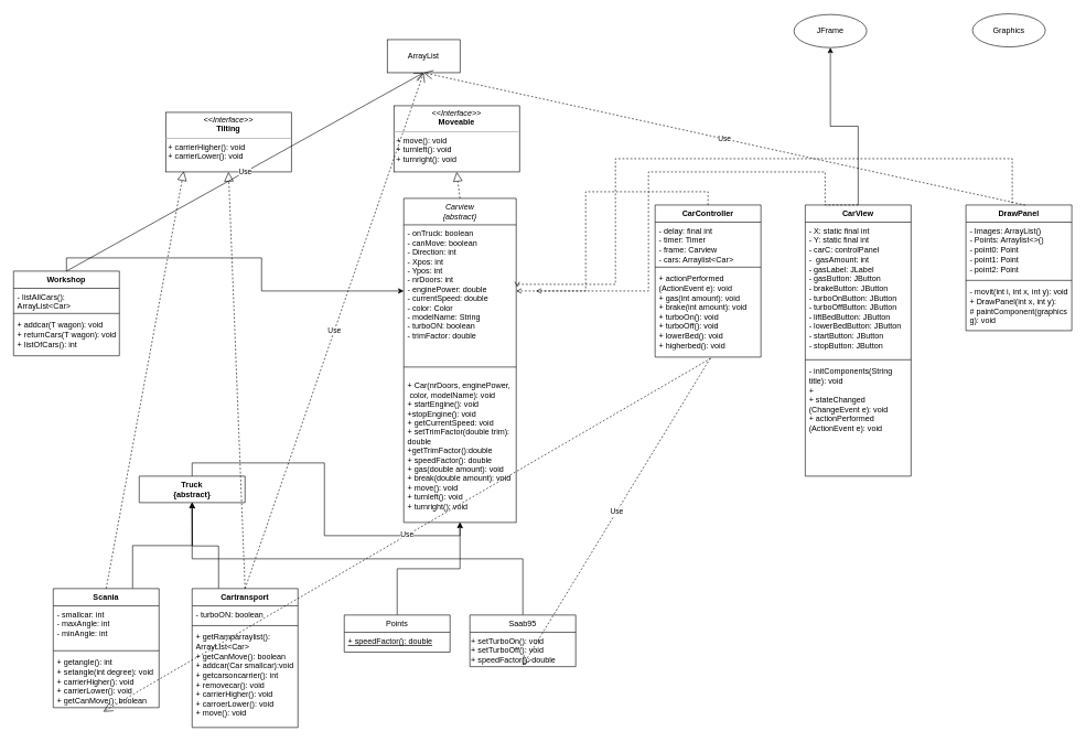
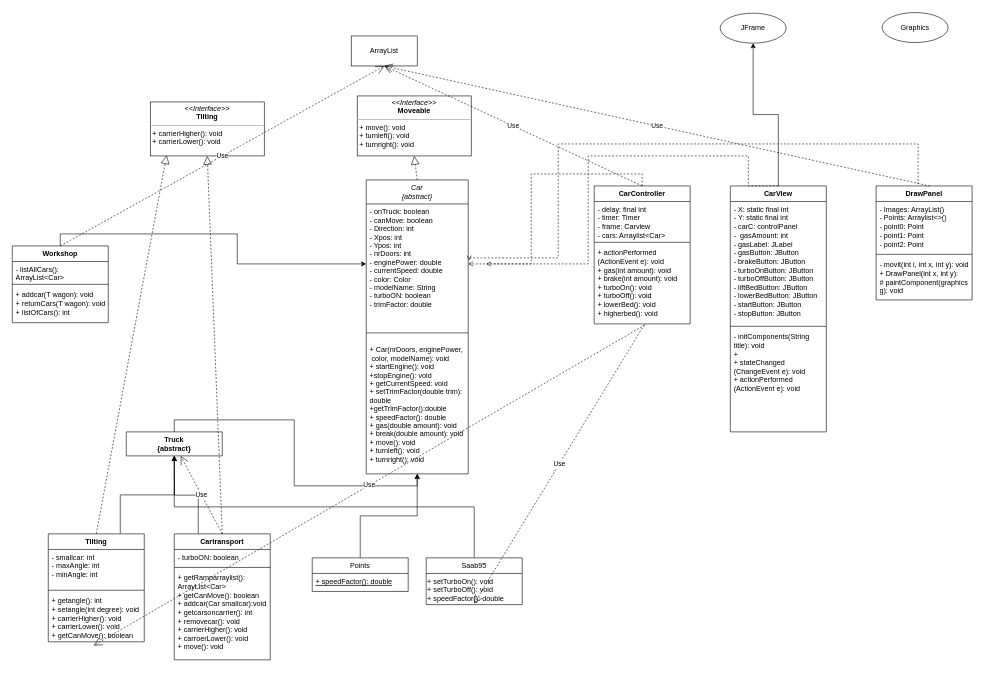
  <mxCell id="0" />
  <mxCell id="1" parent="0" />
- <mxCell id="2" value="Carview&#10;{abstract}" style="swimlane;fontStyle=2;align=center;verticalAlign=top;childLayout=stackLayout;horizontal=1;startSize=40;horizontalStack=0;resizeParent=1;resizeLast=0;collapsible=1;marginBottom=0;rounded=0;shadow=0;strokeWidth=1;" vertex="1" parent="1"><mxGeometry x="610" y="299" width="170" height="490" as="geometry"><mxRectangle x="230" y="140" width="160" height="26" as="alternateBounds" /></mxGeometry></mxCell>
+ <mxCell id="2" value="Car&#10;{abstract}" style="swimlane;fontStyle=2;align=center;verticalAlign=top;childLayout=stackLayout;horizontal=1;startSize=40;horizontalStack=0;resizeParent=1;resizeLast=0;collapsible=1;marginBottom=0;rounded=0;shadow=0;strokeWidth=1;" vertex="1" parent="1"><mxGeometry x="610" y="299" width="170" height="490" as="geometry"><mxRectangle x="230" y="140" width="160" height="26" as="alternateBounds" /></mxGeometry></mxCell>
  <mxCell id="3" value="- onTruck: boolean&#10;- canMove: boolean&#10;- Direction: int&#10;- Xpos: int &#10;- Ypos: int&#10;- nrDoors: int&#10;- enginePower: double&#10;- currentSpeed: double&#10;- color: Color&#10;- modelName: String&#10;- turboON: boolean&#10;- trimFactor: double&#10;&#10;&#10;" style="text;align=left;verticalAlign=top;spacingLeft=4;spacingRight=4;overflow=hidden;rotatable=0;points=[[0,0.5],[1,0.5]];portConstraint=eastwest;rounded=0;shadow=0;html=0;" vertex="1" parent="2"><mxGeometry y="40" width="170" height="200" as="geometry" /></mxCell>
  <mxCell id="4" value="" style="line;html=1;strokeWidth=1;align=left;verticalAlign=middle;spacingTop=-1;spacingLeft=3;spacingRight=3;rotatable=0;labelPosition=right;points=[];portConstraint=eastwest;" vertex="1" parent="2"><mxGeometry y="240" width="170" height="30" as="geometry" /></mxCell>
  <mxCell id="5" value="+ Car(nrDoors, enginePower,&#10; color, modelName): void&#10;+ startEngine(): void&#10;+stopEngine(): void&#10;+ getCurrentSpeed: void&#10;+ setTrimFactor(double trim):&#10;double&#10;+getTrimFactor():double&#10;+ speedFactor(): double&#10;+ gas(double amount): void&#10;+ break(double amount): void&#10;+ move(): void&#10;+ turnleft(): void&#10;+ turnright(): void" style="text;align=left;verticalAlign=top;spacingLeft=4;spacingRight=4;overflow=hidden;rotatable=0;points=[[0,0.5],[1,0.5]];portConstraint=eastwest;" vertex="1" parent="2"><mxGeometry y="270" width="170" height="200" as="geometry" /></mxCell>
  <mxCell id="6" style="edgeStyle=orthogonalEdgeStyle;rounded=0;orthogonalLoop=1;jettySize=auto;html=1;exitX=0.5;exitY=0;exitDx=0;exitDy=0;entryX=0.5;entryY=1;entryDx=0;entryDy=0;" edge="1" parent="1" source="7" target="2"><mxGeometry relative="1" as="geometry" /></mxCell>
  <mxCell id="7" value="Points" style="swimlane;fontStyle=0;align=center;verticalAlign=top;childLayout=stackLayout;horizontal=1;startSize=26;horizontalStack=0;resizeParent=1;resizeLast=0;collapsible=1;marginBottom=0;rounded=0;shadow=0;strokeWidth=1;" vertex="1" parent="1"><mxGeometry x="520" y="929" width="160" height="56" as="geometry"><mxRectangle x="130" y="380" width="160" height="26" as="alternateBounds" /></mxGeometry></mxCell>
  <mxCell id="8" value="+ speedFactor(): double" style="text;align=left;verticalAlign=top;spacingLeft=4;spacingRight=4;overflow=hidden;rotatable=0;points=[[0,0.5],[1,0.5]];portConstraint=eastwest;fontStyle=4" vertex="1" parent="7"><mxGeometry y="26" width="160" height="26" as="geometry" /></mxCell>
  <mxCell id="9" style="edgeStyle=orthogonalEdgeStyle;rounded=0;orthogonalLoop=1;jettySize=auto;html=1;exitX=0.75;exitY=0;exitDx=0;exitDy=0;" edge="1" parent="1" source="10" target="15"><mxGeometry relative="1" as="geometry" /></mxCell>
- <mxCell id="10" value="Scania" style="swimlane;fontStyle=1;align=center;verticalAlign=top;childLayout=stackLayout;horizontal=1;startSize=26;horizontalStack=0;resizeParent=1;resizeParentMax=0;resizeLast=0;collapsible=1;marginBottom=0;whiteSpace=wrap;html=1;" vertex="1" parent="1"><mxGeometry x="80" y="889" width="160" height="180" as="geometry" /></mxCell>
+ <mxCell id="10" value="Tilting" style="swimlane;fontStyle=1;align=center;verticalAlign=top;childLayout=stackLayout;horizontal=1;startSize=26;horizontalStack=0;resizeParent=1;resizeParentMax=0;resizeLast=0;collapsible=1;marginBottom=0;whiteSpace=wrap;html=1;" vertex="1" parent="1"><mxGeometry x="80" y="889" width="160" height="180" as="geometry" /></mxCell>
  <mxCell id="11" value="- smallcar: int&lt;br&gt;- maxAngle: int&lt;br&gt;- minAngle: int" style="text;strokeColor=none;fillColor=none;align=left;verticalAlign=top;spacingLeft=4;spacingRight=4;overflow=hidden;rotatable=0;points=[[0,0.5],[1,0.5]];portConstraint=eastwest;whiteSpace=wrap;html=1;" vertex="1" parent="10"><mxGeometry y="26" width="160" height="64" as="geometry" /></mxCell>
  <mxCell id="12" value="" style="line;strokeWidth=1;fillColor=none;align=left;verticalAlign=middle;spacingTop=-1;spacingLeft=3;spacingRight=3;rotatable=0;labelPosition=right;points=[];portConstraint=eastwest;strokeColor=inherit;" vertex="1" parent="10"><mxGeometry y="90" width="160" height="8" as="geometry" /></mxCell>
  <mxCell id="13" value="+ getangle(): int&lt;br&gt;+ setangle(int degree): void&lt;br&gt;+ carrierHigher(): void&lt;br&gt;+ carrierLower(): void&lt;br&gt;+ getCanMove(): boolean&lt;br&gt;" style="text;strokeColor=none;fillColor=none;align=left;verticalAlign=top;spacingLeft=4;spacingRight=4;overflow=hidden;rotatable=0;points=[[0,0.5],[1,0.5]];portConstraint=eastwest;whiteSpace=wrap;html=1;" vertex="1" parent="10"><mxGeometry y="98" width="160" height="82" as="geometry" /></mxCell>
  <mxCell id="14" style="edgeStyle=orthogonalEdgeStyle;rounded=0;orthogonalLoop=1;jettySize=auto;html=1;exitX=0.5;exitY=0;exitDx=0;exitDy=0;entryX=0.5;entryY=1;entryDx=0;entryDy=0;" edge="1" parent="1" source="15" target="2"><mxGeometry relative="1" as="geometry" /></mxCell>
  <mxCell id="15" value="Truck&lt;br&gt;{abstract}" style="swimlane;fontStyle=1;align=center;verticalAlign=top;childLayout=stackLayout;horizontal=1;startSize=40;horizontalStack=0;resizeParent=1;resizeParentMax=0;resizeLast=0;collapsible=1;marginBottom=0;whiteSpace=wrap;html=1;" vertex="1" parent="1"><mxGeometry x="210" y="719" width="160" height="40" as="geometry"><mxRectangle x="-180" y="600" width="100" height="40" as="alternateBounds" /></mxGeometry></mxCell>
  <mxCell id="16" style="edgeStyle=orthogonalEdgeStyle;rounded=0;orthogonalLoop=1;jettySize=auto;html=1;exitX=0.25;exitY=0;exitDx=0;exitDy=0;" edge="1" parent="1" source="17"><mxGeometry relative="1" as="geometry"><mxPoint x="290" y="759" as="targetPoint" /></mxGeometry></mxCell>
  <mxCell id="17" value="Cartransport" style="swimlane;fontStyle=1;align=center;verticalAlign=top;childLayout=stackLayout;horizontal=1;startSize=26;horizontalStack=0;resizeParent=1;resizeParentMax=0;resizeLast=0;collapsible=1;marginBottom=0;whiteSpace=wrap;html=1;" vertex="1" parent="1"><mxGeometry x="290" y="889" width="160" height="210" as="geometry" /></mxCell>
  <mxCell id="18" value="- turboON: boolean" style="text;strokeColor=none;fillColor=none;align=left;verticalAlign=top;spacingLeft=4;spacingRight=4;overflow=hidden;rotatable=0;points=[[0,0.5],[1,0.5]];portConstraint=eastwest;whiteSpace=wrap;html=1;" vertex="1" parent="17"><mxGeometry y="26" width="160" height="26" as="geometry" /></mxCell>
  <mxCell id="19" value="" style="line;strokeWidth=1;fillColor=none;align=left;verticalAlign=middle;spacingTop=-1;spacingLeft=3;spacingRight=3;rotatable=0;labelPosition=right;points=[];portConstraint=eastwest;strokeColor=inherit;" vertex="1" parent="17"><mxGeometry y="52" width="160" height="8" as="geometry" /></mxCell>
  <mxCell id="20" value="+ getRamparraylist(): ArrayList&amp;lt;Car&amp;gt;&lt;br&gt;+ getCanMove(): boolean&lt;br&gt;+ addcar(Car smallcar):void&lt;br&gt;+ getcarsoncarrier(): int&lt;br&gt;+ removecar(): void&lt;br&gt;+ carrierHigher(): void&lt;br&gt;+ carroerLower(): void&lt;br&gt;+ move(): void" style="text;strokeColor=none;fillColor=none;align=left;verticalAlign=top;spacingLeft=4;spacingRight=4;overflow=hidden;rotatable=0;points=[[0,0.5],[1,0.5]];portConstraint=eastwest;whiteSpace=wrap;html=1;" vertex="1" parent="17"><mxGeometry y="60" width="160" height="150" as="geometry" /></mxCell>
  <mxCell id="21" value="&lt;p style=&quot;margin:0px;margin-top:4px;text-align:center;&quot;&gt;&lt;i&gt;&amp;lt;&amp;lt;Interface&amp;gt;&amp;gt;&lt;/i&gt;&lt;br&gt;&lt;b&gt;Moveable&lt;/b&gt;&lt;/p&gt;&lt;hr size=&quot;1&quot;&gt;&lt;p style=&quot;margin:0px;margin-left:4px;&quot;&gt;+ move(): void&lt;br&gt;+ turnleft(): void&lt;/p&gt;&lt;p style=&quot;margin:0px;margin-left:4px;&quot;&gt;+ turnright(): void&lt;/p&gt;" style="verticalAlign=top;align=left;overflow=fill;fontSize=12;fontFamily=Helvetica;html=1;whiteSpace=wrap;" vertex="1" parent="1"><mxGeometry x="595" y="159" width="190" height="100" as="geometry" /></mxCell>
  <mxCell id="22" value="&lt;p style=&quot;margin:0px;margin-top:4px;text-align:center;&quot;&gt;&lt;i&gt;&amp;lt;&amp;lt;Interface&amp;gt;&amp;gt;&lt;/i&gt;&lt;br&gt;&lt;b&gt;Tilting&lt;/b&gt;&lt;/p&gt;&lt;hr size=&quot;1&quot;&gt;&lt;p style=&quot;margin:0px;margin-left:4px;&quot;&gt;+ carrierHigher(): void&lt;br&gt;+ carrierLower(): void&lt;/p&gt;" style="verticalAlign=top;align=left;overflow=fill;fontSize=12;fontFamily=Helvetica;html=1;whiteSpace=wrap;" vertex="1" parent="1"><mxGeometry x="250" y="169" width="190" height="90" as="geometry" /></mxCell>
  <mxCell id="23" value="" style="endArrow=block;dashed=1;endFill=0;endSize=12;html=1;rounded=0;exitX=0.5;exitY=0;exitDx=0;exitDy=0;entryX=0.5;entryY=1;entryDx=0;entryDy=0;" edge="1" parent="1" source="2" target="21"><mxGeometry width="160" relative="1" as="geometry"><mxPoint x="430" y="279" as="sourcePoint" /><mxPoint x="590" y="279" as="targetPoint" /></mxGeometry></mxCell>
  <mxCell id="24" value="" style="endArrow=block;dashed=1;endFill=0;endSize=12;html=1;rounded=0;exitX=0.5;exitY=0;exitDx=0;exitDy=0;entryX=0.5;entryY=1;entryDx=0;entryDy=0;" edge="1" parent="1" source="17" target="22"><mxGeometry width="160" relative="1" as="geometry"><mxPoint x="470" y="1040.238" as="sourcePoint" /><mxPoint x="946.88" y="259" as="targetPoint" /></mxGeometry></mxCell>
  <mxCell id="25" value="" style="endArrow=block;dashed=1;endFill=0;endSize=12;html=1;rounded=0;entryX=0.144;entryY=0.987;entryDx=0;entryDy=0;entryPerimeter=0;" edge="1" parent="1" target="22"><mxGeometry width="160" relative="1" as="geometry"><mxPoint x="160" y="889" as="sourcePoint" /><mxPoint x="160" y="234" as="targetPoint" /></mxGeometry></mxCell>
  <mxCell id="26" style="edgeStyle=orthogonalEdgeStyle;rounded=0;orthogonalLoop=1;jettySize=auto;html=1;exitX=0.5;exitY=0;exitDx=0;exitDy=0;" edge="1" parent="1" source="27" target="15"><mxGeometry relative="1" as="geometry"><mxPoint x="800" y="879" as="targetPoint" /></mxGeometry></mxCell>
  <mxCell id="27" value="Saab95" style="swimlane;fontStyle=0;align=center;verticalAlign=top;childLayout=stackLayout;horizontal=1;startSize=26;horizontalStack=0;resizeParent=1;resizeLast=0;collapsible=1;marginBottom=0;rounded=0;shadow=0;strokeWidth=1;" vertex="1" parent="1"><mxGeometry x="710" y="929" width="160" height="78" as="geometry"><mxRectangle x="130" y="380" width="160" height="26" as="alternateBounds" /></mxGeometry></mxCell>
  <mxCell id="28" value="+ setTurboOn(): void&lt;br style=&quot;border-color: var(--border-color); padding: 0px; margin: 0px;&quot;&gt;+ setTurboOff(): void&lt;br style=&quot;border-color: var(--border-color); padding: 0px; margin: 0px;&quot;&gt;+ speedFactor(): double&lt;div style=&quot;border-color: var(--border-color); padding: 0px; margin: 0px;&quot;&gt;&lt;br style=&quot;border-color: var(--border-color); padding: 0px; margin: 0px; color: rgb(0, 0, 0); font-family: Helvetica; font-size: 12px; font-style: normal; font-variant-ligatures: normal; font-variant-caps: normal; font-weight: 400; letter-spacing: normal; orphans: 2; text-align: left; text-indent: 0px; text-transform: none; widows: 2; word-spacing: 0px; -webkit-text-stroke-width: 0px; background-color: rgb(251, 251, 251); text-decoration-thickness: initial; text-decoration-style: initial; text-decoration-color: initial;&quot;&gt;&#10;&#10;&lt;/div&gt;" style="text;whiteSpace=wrap;html=1;" vertex="1" parent="27"><mxGeometry y="26" width="160" height="50" as="geometry" /></mxCell>
  <mxCell id="29" style="edgeStyle=orthogonalEdgeStyle;rounded=0;orthogonalLoop=1;jettySize=auto;html=1;exitX=0.5;exitY=0;exitDx=0;exitDy=0;entryX=0;entryY=0.5;entryDx=0;entryDy=0;" edge="1" parent="1" source="30" target="3"><mxGeometry relative="1" as="geometry" /></mxCell>
  <mxCell id="30" value="Workshop" style="swimlane;fontStyle=1;align=center;verticalAlign=top;childLayout=stackLayout;horizontal=1;startSize=26;horizontalStack=0;resizeParent=1;resizeParentMax=0;resizeLast=0;collapsible=1;marginBottom=0;whiteSpace=wrap;html=1;" vertex="1" parent="1"><mxGeometry x="20" y="409" width="160" height="128" as="geometry" /></mxCell>
  <mxCell id="31" value="- listAllCars(): ArrayList&amp;lt;Car&amp;gt;" style="text;strokeColor=none;fillColor=none;align=left;verticalAlign=top;spacingLeft=4;spacingRight=4;overflow=hidden;rotatable=0;points=[[0,0.5],[1,0.5]];portConstraint=eastwest;whiteSpace=wrap;html=1;" vertex="1" parent="30"><mxGeometry y="26" width="160" height="34" as="geometry" /></mxCell>
  <mxCell id="32" value="" style="line;strokeWidth=1;fillColor=none;align=left;verticalAlign=middle;spacingTop=-1;spacingLeft=3;spacingRight=3;rotatable=0;labelPosition=right;points=[];portConstraint=eastwest;strokeColor=inherit;" vertex="1" parent="30"><mxGeometry y="60" width="160" height="8" as="geometry" /></mxCell>
  <mxCell id="33" value="+ addcar(T wagon): void&lt;br&gt;+ returnCars(T wagon): void&lt;br&gt;+ listOfCars(): int" style="text;strokeColor=none;fillColor=none;align=left;verticalAlign=top;spacingLeft=4;spacingRight=4;overflow=hidden;rotatable=0;points=[[0,0.5],[1,0.5]];portConstraint=eastwest;whiteSpace=wrap;html=1;" vertex="1" parent="30"><mxGeometry y="68" width="160" height="60" as="geometry" /></mxCell>
  <mxCell id="34" style="edgeStyle=orthogonalEdgeStyle;rounded=0;orthogonalLoop=1;jettySize=auto;html=1;exitX=0.5;exitY=0;exitDx=0;exitDy=0;dashed=1;endArrow=open;endFill=0;" edge="1" parent="1" source="35" target="3"><mxGeometry relative="1" as="geometry" /></mxCell>
  <mxCell id="35" value="CarController" style="swimlane;fontStyle=1;align=center;verticalAlign=top;childLayout=stackLayout;horizontal=1;startSize=26;horizontalStack=0;resizeParent=1;resizeParentMax=0;resizeLast=0;collapsible=1;marginBottom=0;whiteSpace=wrap;html=1;" vertex="1" parent="1"><mxGeometry x="990" y="309" width="160" height="230" as="geometry" /></mxCell>
  <mxCell id="36" value="- delay: final int&lt;br&gt;- timer: Timer&lt;br&gt;- frame: Carview&lt;br&gt;- cars: Arraylist&amp;lt;Car&amp;gt;&amp;nbsp;" style="text;strokeColor=none;fillColor=none;align=left;verticalAlign=top;spacingLeft=4;spacingRight=4;overflow=hidden;rotatable=0;points=[[0,0.5],[1,0.5]];portConstraint=eastwest;whiteSpace=wrap;html=1;" vertex="1" parent="35"><mxGeometry y="26" width="160" height="64" as="geometry" /></mxCell>
  <mxCell id="37" value="" style="line;strokeWidth=1;fillColor=none;align=left;verticalAlign=middle;spacingTop=-1;spacingLeft=3;spacingRight=3;rotatable=0;labelPosition=right;points=[];portConstraint=eastwest;strokeColor=inherit;" vertex="1" parent="35"><mxGeometry y="90" width="160" height="8" as="geometry" /></mxCell>
  <mxCell id="38" value="+ actionPerformed&lt;br&gt;(ActionEvent e): void&lt;br&gt;+ gas(int amount): void&lt;br&gt;+ brake(int amount): void&lt;br&gt;+ turboOn(): void&lt;br&gt;+ turboOff(): void&lt;br&gt;+ lowerBed(): void&lt;br&gt;+ higherbed(): void&lt;br&gt;" style="text;strokeColor=none;fillColor=none;align=left;verticalAlign=top;spacingLeft=4;spacingRight=4;overflow=hidden;rotatable=0;points=[[0,0.5],[1,0.5]];portConstraint=eastwest;whiteSpace=wrap;html=1;" vertex="1" parent="35"><mxGeometry y="98" width="160" height="132" as="geometry" /></mxCell>
  <mxCell id="39" style="edgeStyle=orthogonalEdgeStyle;rounded=0;orthogonalLoop=1;jettySize=auto;html=1;exitX=0.5;exitY=0;exitDx=0;exitDy=0;entryX=0.5;entryY=1;entryDx=0;entryDy=0;" edge="1" parent="1" source="40" target="52"><mxGeometry relative="1" as="geometry" /></mxCell>
  <mxCell id="40" value="CarView" style="swimlane;fontStyle=1;align=center;verticalAlign=top;childLayout=stackLayout;horizontal=1;startSize=26;horizontalStack=0;resizeParent=1;resizeParentMax=0;resizeLast=0;collapsible=1;marginBottom=0;whiteSpace=wrap;html=1;" vertex="1" parent="1"><mxGeometry x="1217" y="309" width="160" height="410" as="geometry" /></mxCell>
  <mxCell id="41" value="- X: static final int&lt;br style=&quot;border-color: var(--border-color);&quot;&gt;- Y: static final int&lt;br style=&quot;border-color: var(--border-color);&quot;&gt;- carC: controlPanel&lt;br&gt;-&amp;nbsp; gasAmount: int&amp;nbsp;&lt;br&gt;- gasLabel: JLabel&lt;br style=&quot;border-color: var(--border-color);&quot;&gt;- gasButton: JButton&lt;br style=&quot;border-color: var(--border-color);&quot;&gt;- brakeButton: JButton&lt;br style=&quot;border-color: var(--border-color);&quot;&gt;- turboOnButton: JButton&lt;br style=&quot;border-color: var(--border-color);&quot;&gt;- turboOffButton: JButton&lt;br style=&quot;border-color: var(--border-color);&quot;&gt;- liftBedButton: JButton&lt;br style=&quot;border-color: var(--border-color);&quot;&gt;- lowerBedButton: JButton&lt;br style=&quot;border-color: var(--border-color);&quot;&gt;- startButton: JButton&lt;br style=&quot;border-color: var(--border-color);&quot;&gt;- stopButton: JButton" style="text;strokeColor=none;fillColor=none;align=left;verticalAlign=top;spacingLeft=4;spacingRight=4;overflow=hidden;rotatable=0;points=[[0,0.5],[1,0.5]];portConstraint=eastwest;whiteSpace=wrap;html=1;" vertex="1" parent="40"><mxGeometry y="26" width="160" height="204" as="geometry" /></mxCell>
  <mxCell id="42" value="" style="line;strokeWidth=1;fillColor=none;align=left;verticalAlign=middle;spacingTop=-1;spacingLeft=3;spacingRight=3;rotatable=0;labelPosition=right;points=[];portConstraint=eastwest;strokeColor=inherit;" vertex="1" parent="40"><mxGeometry y="230" width="160" height="8" as="geometry" /></mxCell>
  <mxCell id="43" value="- initComponents(String title): void&lt;br&gt;+&lt;br&gt;+ stateChanged (ChangeEvent e): void&lt;br&gt;+ actionPerformed (ActionEvent e): void&lt;br&gt;" style="text;strokeColor=none;fillColor=none;align=left;verticalAlign=top;spacingLeft=4;spacingRight=4;overflow=hidden;rotatable=0;points=[[0,0.5],[1,0.5]];portConstraint=eastwest;whiteSpace=wrap;html=1;" vertex="1" parent="40"><mxGeometry y="238" width="160" height="172" as="geometry" /></mxCell>
  <mxCell id="44" style="edgeStyle=orthogonalEdgeStyle;rounded=0;orthogonalLoop=1;jettySize=auto;html=1;exitX=0.5;exitY=0;exitDx=0;exitDy=0;entryX=1;entryY=0.5;entryDx=0;entryDy=0;dashed=1;endArrow=open;endFill=0;" edge="1" parent="1" source="40"><mxGeometry relative="1" as="geometry"><mxPoint x="1247" y="367" as="sourcePoint" /><mxPoint x="810" y="439" as="targetPoint" /><Array as="points"><mxPoint x="1247" y="309" /><mxPoint x="1247" y="259" /><mxPoint x="980" y="259" /><mxPoint x="980" y="439" /></Array></mxGeometry></mxCell>
  <mxCell id="45" value="DrawPanel" style="swimlane;fontStyle=1;align=center;verticalAlign=top;childLayout=stackLayout;horizontal=1;startSize=26;horizontalStack=0;resizeParent=1;resizeParentMax=0;resizeLast=0;collapsible=1;marginBottom=0;whiteSpace=wrap;html=1;" vertex="1" parent="1"><mxGeometry x="1460" y="309" width="160" height="190" as="geometry" /></mxCell>
  <mxCell id="46" value="- Images: ArrayList()&lt;br&gt;- Points: Arraylist&amp;lt;&amp;gt;()&lt;br&gt;- point0: Point&lt;br&gt;- point1: Point&lt;br&gt;- point2: Point" style="text;strokeColor=none;fillColor=none;align=left;verticalAlign=top;spacingLeft=4;spacingRight=4;overflow=hidden;rotatable=0;points=[[0,0.5],[1,0.5]];portConstraint=eastwest;whiteSpace=wrap;html=1;" vertex="1" parent="45"><mxGeometry y="26" width="160" height="84" as="geometry" /></mxCell>
  <mxCell id="47" value="" style="line;strokeWidth=1;fillColor=none;align=left;verticalAlign=middle;spacingTop=-1;spacingLeft=3;spacingRight=3;rotatable=0;labelPosition=right;points=[];portConstraint=eastwest;strokeColor=inherit;" vertex="1" parent="45"><mxGeometry y="110" width="160" height="8" as="geometry" /></mxCell>
  <mxCell id="48" value="- movit(int i, int x, int y): void&lt;br&gt;+ DrawPanel(int x, int y):&amp;nbsp;&lt;br&gt;# paintComponent(graphics g): void" style="text;strokeColor=none;fillColor=none;align=left;verticalAlign=top;spacingLeft=4;spacingRight=4;overflow=hidden;rotatable=0;points=[[0,0.5],[1,0.5]];portConstraint=eastwest;whiteSpace=wrap;html=1;" vertex="1" parent="45"><mxGeometry y="118" width="160" height="72" as="geometry" /></mxCell>
  <mxCell id="49" style="edgeStyle=orthogonalEdgeStyle;rounded=0;orthogonalLoop=1;jettySize=auto;html=1;exitX=0.43;exitY=-0.019;exitDx=0;exitDy=0;entryX=1.009;entryY=0.471;entryDx=0;entryDy=0;dashed=1;endArrow=open;endFill=0;exitPerimeter=0;entryPerimeter=0;" edge="1" parent="1" source="45" target="3"><mxGeometry relative="1" as="geometry"><mxPoint x="1347" y="347" as="sourcePoint" /><mxPoint x="910" y="419" as="targetPoint" /><Array as="points"><mxPoint x="1530" y="305" /><mxPoint x="1530" y="239" /><mxPoint x="930" y="239" /><mxPoint x="930" y="429" /><mxPoint x="782" y="429" /></Array></mxGeometry></mxCell>
  <mxCell id="50" value="ArrayList" style="html=1;whiteSpace=wrap;" vertex="1" parent="1"><mxGeometry x="585" y="59" width="110" height="50" as="geometry" /></mxCell>
  <mxCell id="51" value="Graphics" style="ellipse;html=1;whiteSpace=wrap;" vertex="1" parent="1"><mxGeometry x="1470" y="20" width="110" height="50" as="geometry" /></mxCell>
  <mxCell id="52" value="JFrame" style="ellipse;html=1;whiteSpace=wrap;" vertex="1" parent="1"><mxGeometry x="1200" y="21" width="110" height="50" as="geometry" /></mxCell>
  <mxCell id="53" value="Use" style="endArrow=open;endSize=12;dashed=1;html=1;rounded=0;exitX=0.561;exitY=0.001;exitDx=0;exitDy=0;exitPerimeter=0;entryX=0.5;entryY=1;entryDx=0;entryDy=0;" edge="1" parent="1" source="45" target="50"><mxGeometry width="160" relative="1" as="geometry"><mxPoint x="1550" y="219" as="sourcePoint" /><mxPoint x="940" y="139" as="targetPoint" /></mxGeometry></mxCell>
- <mxCell id="54" value="Use" style="endArrow=open;endSize=12;dashed=0;html=1;rounded=0;exitX=0.5;exitY=0;exitDx=0;exitDy=0;entryX=0.5;entryY=1;entryDx=0;entryDy=0;" edge="1" parent="1" source="30" target="50"><mxGeometry width="160" relative="1" as="geometry"><mxPoint x="30" y="189" as="sourcePoint" /><mxPoint x="660" y="89" as="targetPoint" /></mxGeometry></mxCell>
- <mxCell id="55" value="Use" style="endArrow=open;endSize=12;dashed=1;html=1;rounded=0;exitX=0.5;exitY=0;exitDx=0;exitDy=0;entryX=0.5;entryY=1;entryDx=0;entryDy=0;" edge="1" parent="1" source="17" target="50"><mxGeometry width="160" relative="1" as="geometry"><mxPoint x="430" y="589" as="sourcePoint" /><mxPoint x="590" y="589" as="targetPoint" /></mxGeometry></mxCell>
+ <mxCell id="54" value="Use" style="endArrow=open;endSize=12;dashed=1;html=1;rounded=0;exitX=0.5;exitY=0;exitDx=0;exitDy=0;entryX=0.5;entryY=1;entryDx=0;entryDy=0;" edge="1" parent="1" source="30" target="50"><mxGeometry width="160" relative="1" as="geometry"><mxPoint x="30" y="189" as="sourcePoint" /><mxPoint x="660" y="89" as="targetPoint" /></mxGeometry></mxCell>
+ <mxCell id="55" value="Use" style="endArrow=open;endSize=12;dashed=1;html=1;rounded=0;exitX=0.5;exitY=0;exitDx=0;exitDy=0;" edge="1" parent="1" source="17" target="15"><mxGeometry width="160" relative="1" as="geometry"><mxPoint x="430" y="589" as="sourcePoint" /><mxPoint x="590" y="589" as="targetPoint" /></mxGeometry></mxCell>
+ <mxCell id="56" value="Use" style="endArrow=open;endSize=12;dashed=1;html=1;rounded=0;exitX=0.5;exitY=0;exitDx=0;exitDy=0;entryX=0.5;entryY=1;entryDx=0;entryDy=0;" edge="1" parent="1" source="35" target="50"><mxGeometry width="160" relative="1" as="geometry"><mxPoint x="900" y="209" as="sourcePoint" /><mxPoint x="1060" y="209" as="targetPoint" /></mxGeometry></mxCell>
  <mxCell id="57" value="Use" style="endArrow=open;endSize=12;dashed=1;html=1;rounded=0;exitX=0.521;exitY=1.013;exitDx=0;exitDy=0;exitPerimeter=0;entryX=0.5;entryY=1;entryDx=0;entryDy=0;" edge="1" parent="1" source="38" target="28"><mxGeometry width="160" relative="1" as="geometry"><mxPoint x="1070" y="589" as="sourcePoint" /><mxPoint x="1230" y="589" as="targetPoint" /></mxGeometry></mxCell>
  <mxCell id="58" value="Use" style="endArrow=open;endSize=12;dashed=1;html=1;rounded=0;exitX=0.528;exitY=1.013;exitDx=0;exitDy=0;exitPerimeter=0;entryX=0.472;entryY=1.076;entryDx=0;entryDy=0;entryPerimeter=0;" edge="1" parent="1" source="38" target="13"><mxGeometry width="160" relative="1" as="geometry"><mxPoint x="980" y="779" as="sourcePoint" /><mxPoint x="1140" y="779" as="targetPoint" /></mxGeometry></mxCell>
